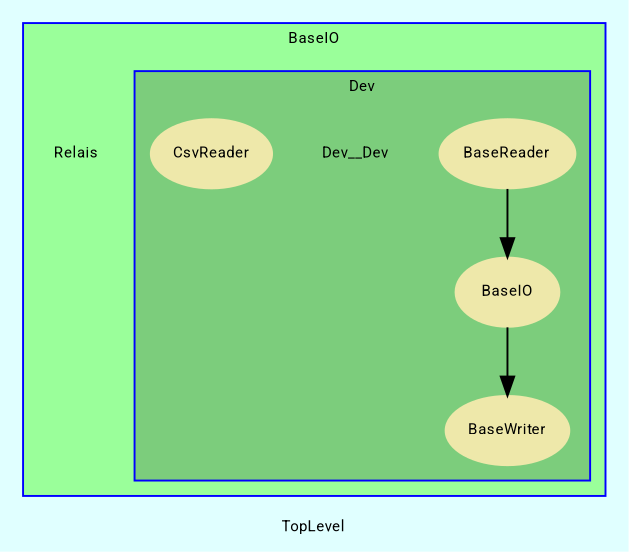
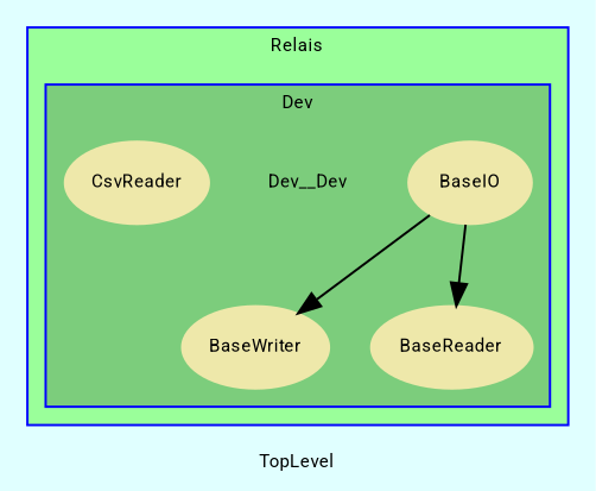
  digraph {
    bgcolor=lightcyan1
    compound=true
    fontname=Roboto
    fontsize=8
    label=TopLevel
    node [color=palegoldenrod fontcolor=black fontname=Roboto fontsize=8 shape=ellipse style=filled]
    edge [fontname=Roboto]
    n1 [label=BaseIO]
    n2 [label=BaseWriter]
    n3 [label=BaseReader]
    n4 [color=black height=0.01 label=Dev__Dev shape=plaintext width=0.01 fontcolor="" style=""]
    n5 [label=CsvReader]
-   Relais [color=black height=0.01 shape=plaintext width=0.01 fontcolor="" style=""]
    subgraph cluster_1 {
      color=blue
      fillcolor=palegreen1
-     label=BaseIO
+     label=Relais
      style=filled
-     Relais
      subgraph cluster_2 {
        color=blue
        fillcolor=palegreen3
        label=Dev
        style=filled
        n1
        n2
        n3
        n4
        n5
      }
    }
    n1 -> n2
-   n3 -> n1
+   n1 -> n3
  }
